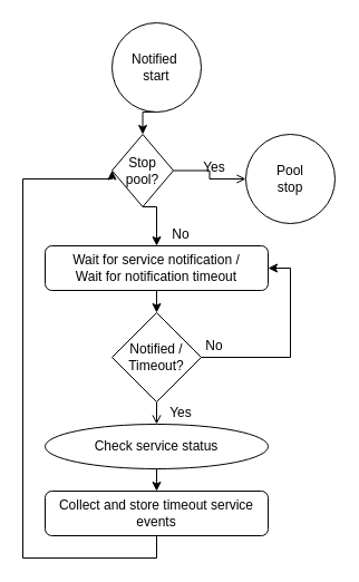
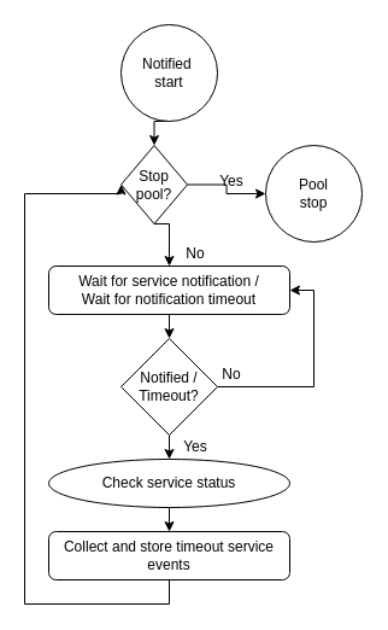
  <mxCell id="0" />
  <mxCell id="1" parent="0" />
  <mxCell id="2" style="edgeStyle=orthogonalEdgeStyle;rounded=0;orthogonalLoop=1;jettySize=auto;html=1;exitX=0.5;exitY=1;exitDx=0;exitDy=0;entryX=0.5;entryY=0;entryDx=0;entryDy=0;" parent="1" source="3" target="8" edge="1"><mxGeometry relative="1" as="geometry" /></mxCell>
  <mxCell id="3" value="Notified&amp;nbsp;&lt;br&gt;start" style="ellipse;whiteSpace=wrap;html=1;aspect=fixed;" parent="1" vertex="1"><mxGeometry x="100" y="20" width="80" height="80" as="geometry" /></mxCell>
  <mxCell id="4" style="edgeStyle=orthogonalEdgeStyle;rounded=0;orthogonalLoop=1;jettySize=auto;html=1;exitX=0.5;exitY=1;exitDx=0;exitDy=0;entryX=0.5;entryY=0;entryDx=0;entryDy=0;" parent="1" source="5" target="18" edge="1"><mxGeometry relative="1" as="geometry" /></mxCell>
  <mxCell id="5" value="Wait for service notification /&lt;br&gt;Wait for notification timeout" style="rounded=1;whiteSpace=wrap;html=1;" parent="1" vertex="1"><mxGeometry x="40" y="220" width="200" height="40" as="geometry" /></mxCell>
  <mxCell id="6" style="edgeStyle=orthogonalEdgeStyle;rounded=0;orthogonalLoop=1;jettySize=auto;html=1;exitX=0.5;exitY=1;exitDx=0;exitDy=0;entryX=0.5;entryY=0;entryDx=0;entryDy=0;" parent="1" source="8" target="5" edge="1"><mxGeometry relative="1" as="geometry" /></mxCell>
- <mxCell id="7" style="edgeStyle=orthogonalEdgeStyle;rounded=0;orthogonalLoop=1;jettySize=auto;html=1;exitX=1;exitY=0.5;exitDx=0;exitDy=0;entryX=0;entryY=0.5;entryDx=0;entryDy=0;endArrow=open;" parent="1" source="8" target="11" edge="1"><mxGeometry relative="1" as="geometry" /></mxCell>
+ <mxCell id="7" style="edgeStyle=orthogonalEdgeStyle;rounded=0;orthogonalLoop=1;jettySize=auto;html=1;exitX=1;exitY=0.5;exitDx=0;exitDy=0;entryX=0;entryY=0.5;entryDx=0;entryDy=0;" parent="1" source="8" target="11" edge="1"><mxGeometry relative="1" as="geometry" /></mxCell>
  <mxCell id="8" value="Stop &lt;br&gt;pool?" style="rhombus;whiteSpace=wrap;html=1;" parent="1" vertex="1"><mxGeometry x="100" y="120" width="55" height="65" as="geometry" /></mxCell>
  <mxCell id="9" style="edgeStyle=orthogonalEdgeStyle;rounded=0;orthogonalLoop=1;jettySize=auto;html=1;exitX=0.5;exitY=1;exitDx=0;exitDy=0;entryX=0.5;entryY=0;entryDx=0;entryDy=0;" parent="1" source="10" target="15" edge="1"><mxGeometry relative="1" as="geometry" /></mxCell>
  <mxCell id="10" value="Check service status" style="ellipse;whiteSpace=wrap;html=1;" parent="1" vertex="1"><mxGeometry x="40" y="380" width="200" height="40" as="geometry" /></mxCell>
  <mxCell id="11" value="Pool&lt;br&gt;stop" style="ellipse;whiteSpace=wrap;html=1;aspect=fixed;" parent="1" vertex="1"><mxGeometry x="220" y="120" width="80" height="80" as="geometry" /></mxCell>
  <mxCell id="12" value="Yes" style="text;html=1;strokeColor=none;fillColor=none;align=center;verticalAlign=middle;whiteSpace=wrap;rounded=0;" parent="1" vertex="1"><mxGeometry x="180" y="140" width="24" height="20" as="geometry" /></mxCell>
  <mxCell id="13" value="No" style="text;html=1;strokeColor=none;fillColor=none;align=center;verticalAlign=middle;whiteSpace=wrap;rounded=0;" parent="1" vertex="1"><mxGeometry x="150" y="200" width="24" height="20" as="geometry" /></mxCell>
  <mxCell id="14" style="edgeStyle=orthogonalEdgeStyle;rounded=0;orthogonalLoop=1;jettySize=auto;html=1;exitX=0.5;exitY=1;exitDx=0;exitDy=0;entryX=0;entryY=0.5;entryDx=0;entryDy=0;" edge="1" parent="1" source="15" target="8"><mxGeometry relative="1" as="geometry"><mxPoint x="20" y="150" as="targetPoint" /><Array as="points"><mxPoint x="140" y="500" /><mxPoint x="20" y="500" /><mxPoint x="20" y="160" /></Array></mxGeometry></mxCell>
  <mxCell id="15" value="Collect and store timeout service events" style="rounded=1;whiteSpace=wrap;html=1;" parent="1" vertex="1"><mxGeometry x="40" y="440" width="200" height="40" as="geometry" /></mxCell>
- <mxCell id="16" style="edgeStyle=orthogonalEdgeStyle;rounded=0;orthogonalLoop=1;jettySize=auto;html=1;exitX=0.5;exitY=1;exitDx=0;exitDy=0;entryX=0.5;entryY=0;entryDx=0;entryDy=0;endArrow=open;" parent="1" source="18" target="10" edge="1"><mxGeometry relative="1" as="geometry" /></mxCell>
+ <mxCell id="16" style="edgeStyle=orthogonalEdgeStyle;rounded=0;orthogonalLoop=1;jettySize=auto;html=1;exitX=0.5;exitY=1;exitDx=0;exitDy=0;entryX=0.5;entryY=0;entryDx=0;entryDy=0;" parent="1" source="18" target="10" edge="1"><mxGeometry relative="1" as="geometry" /></mxCell>
  <mxCell id="17" style="edgeStyle=orthogonalEdgeStyle;rounded=0;orthogonalLoop=1;jettySize=auto;html=1;exitX=1;exitY=0.5;exitDx=0;exitDy=0;entryX=1;entryY=0.5;entryDx=0;entryDy=0;" parent="1" source="18" target="5" edge="1"><mxGeometry relative="1" as="geometry"><Array as="points"><mxPoint x="260" y="320" /><mxPoint x="260" y="240" /></Array></mxGeometry></mxCell>
  <mxCell id="18" value="Notified /&lt;br&gt;Timeout?" style="rhombus;whiteSpace=wrap;html=1;" parent="1" vertex="1"><mxGeometry x="100" y="280" width="80" height="80" as="geometry" /></mxCell>
  <mxCell id="19" value="Yes" style="text;html=1;strokeColor=none;fillColor=none;align=center;verticalAlign=middle;whiteSpace=wrap;rounded=0;" parent="1" vertex="1"><mxGeometry x="150" y="360" width="24" height="20" as="geometry" /></mxCell>
  <mxCell id="20" value="No" style="text;html=1;strokeColor=none;fillColor=none;align=center;verticalAlign=middle;whiteSpace=wrap;rounded=0;" parent="1" vertex="1"><mxGeometry x="180" y="300" width="24" height="20" as="geometry" /></mxCell>
